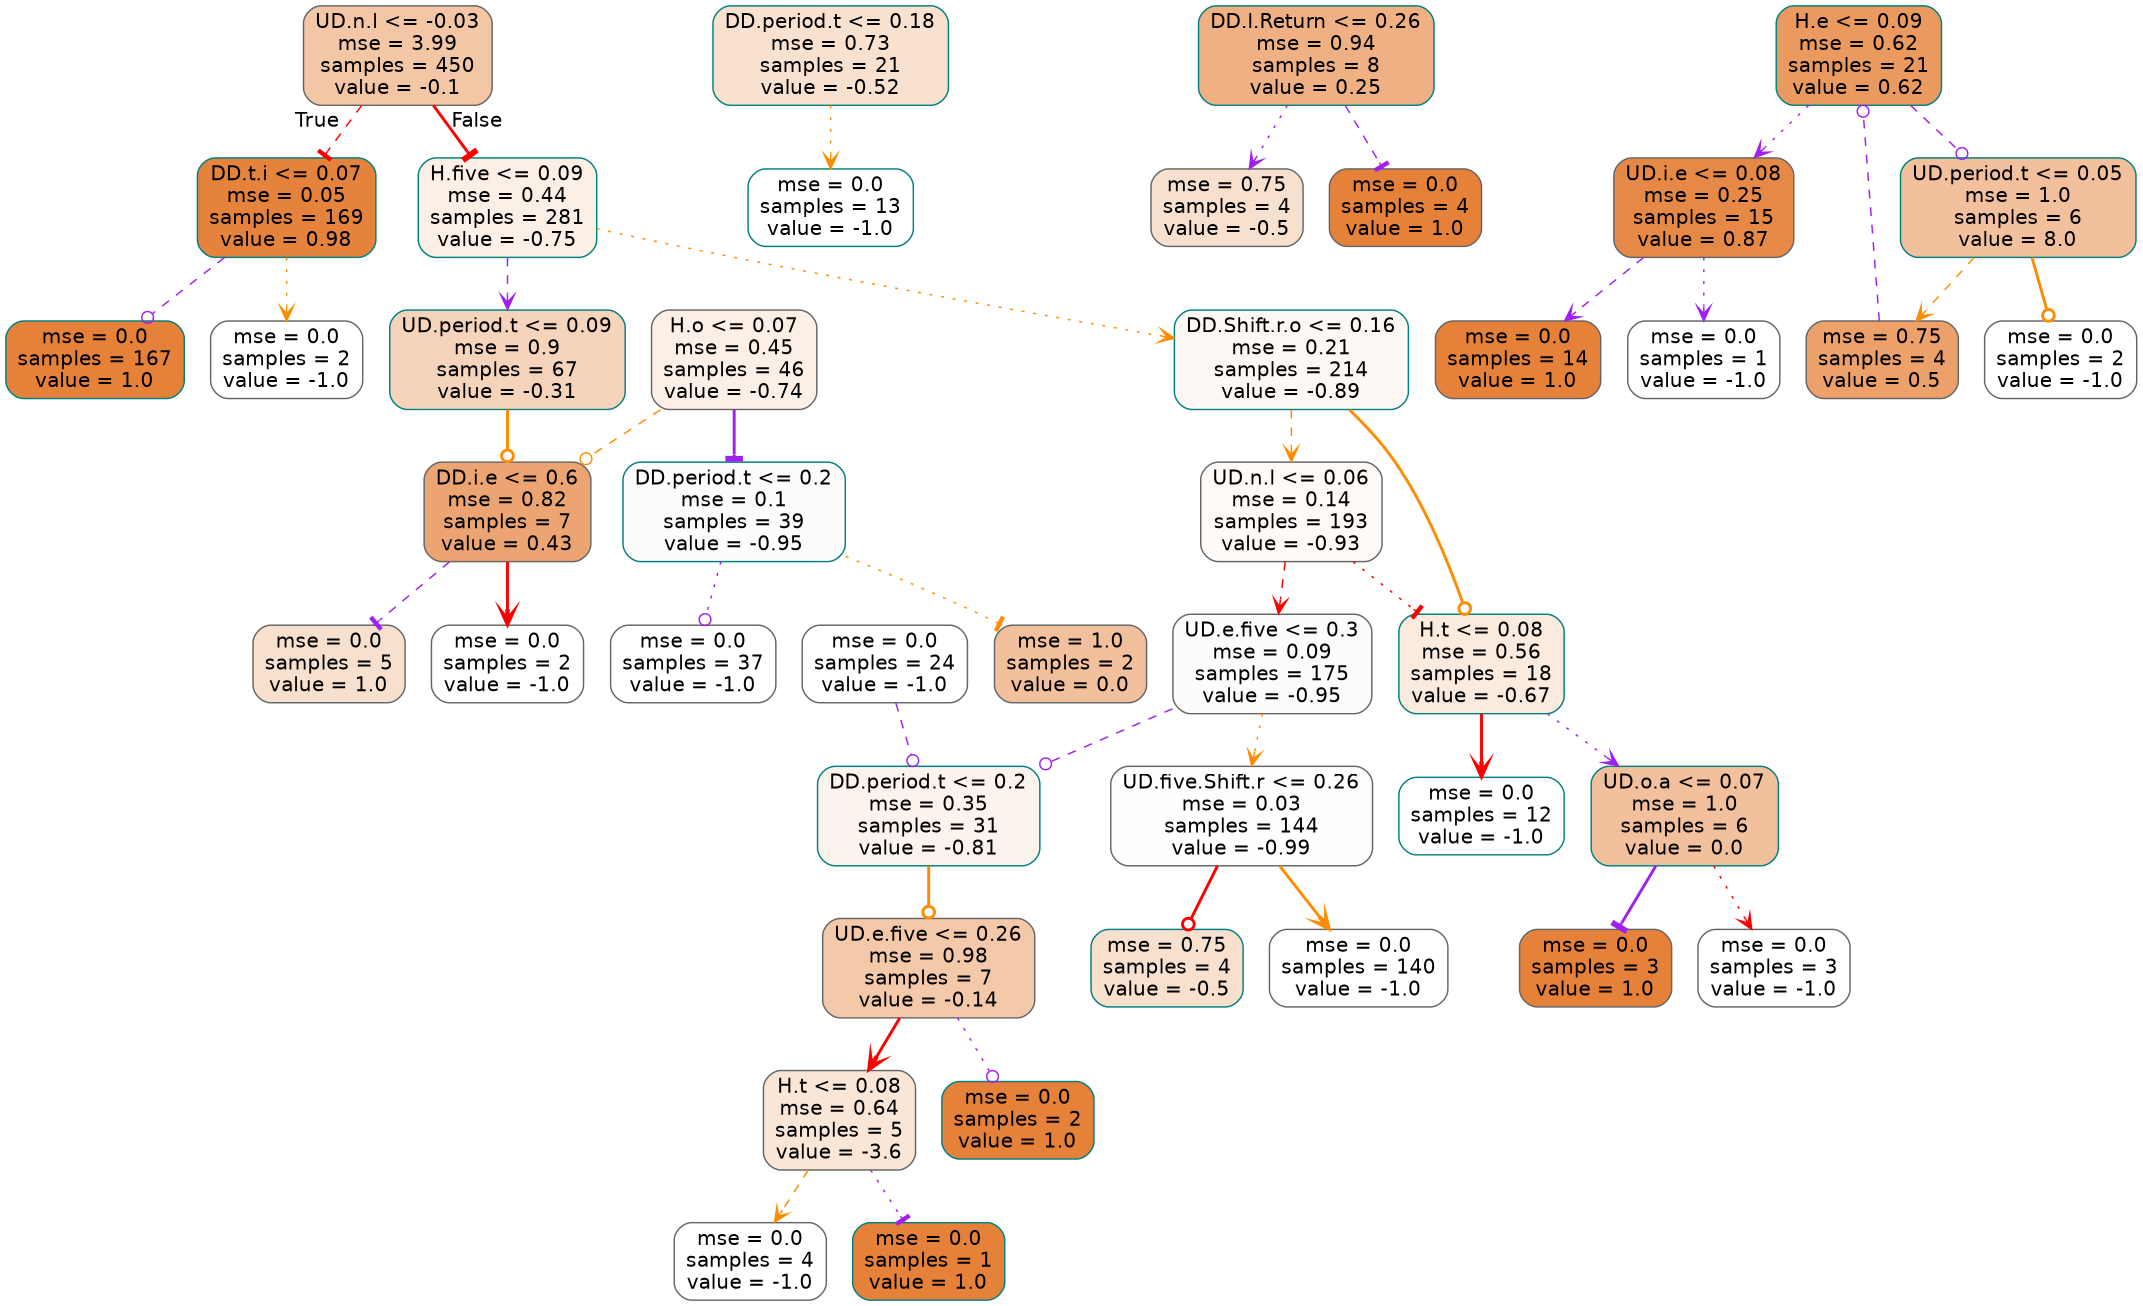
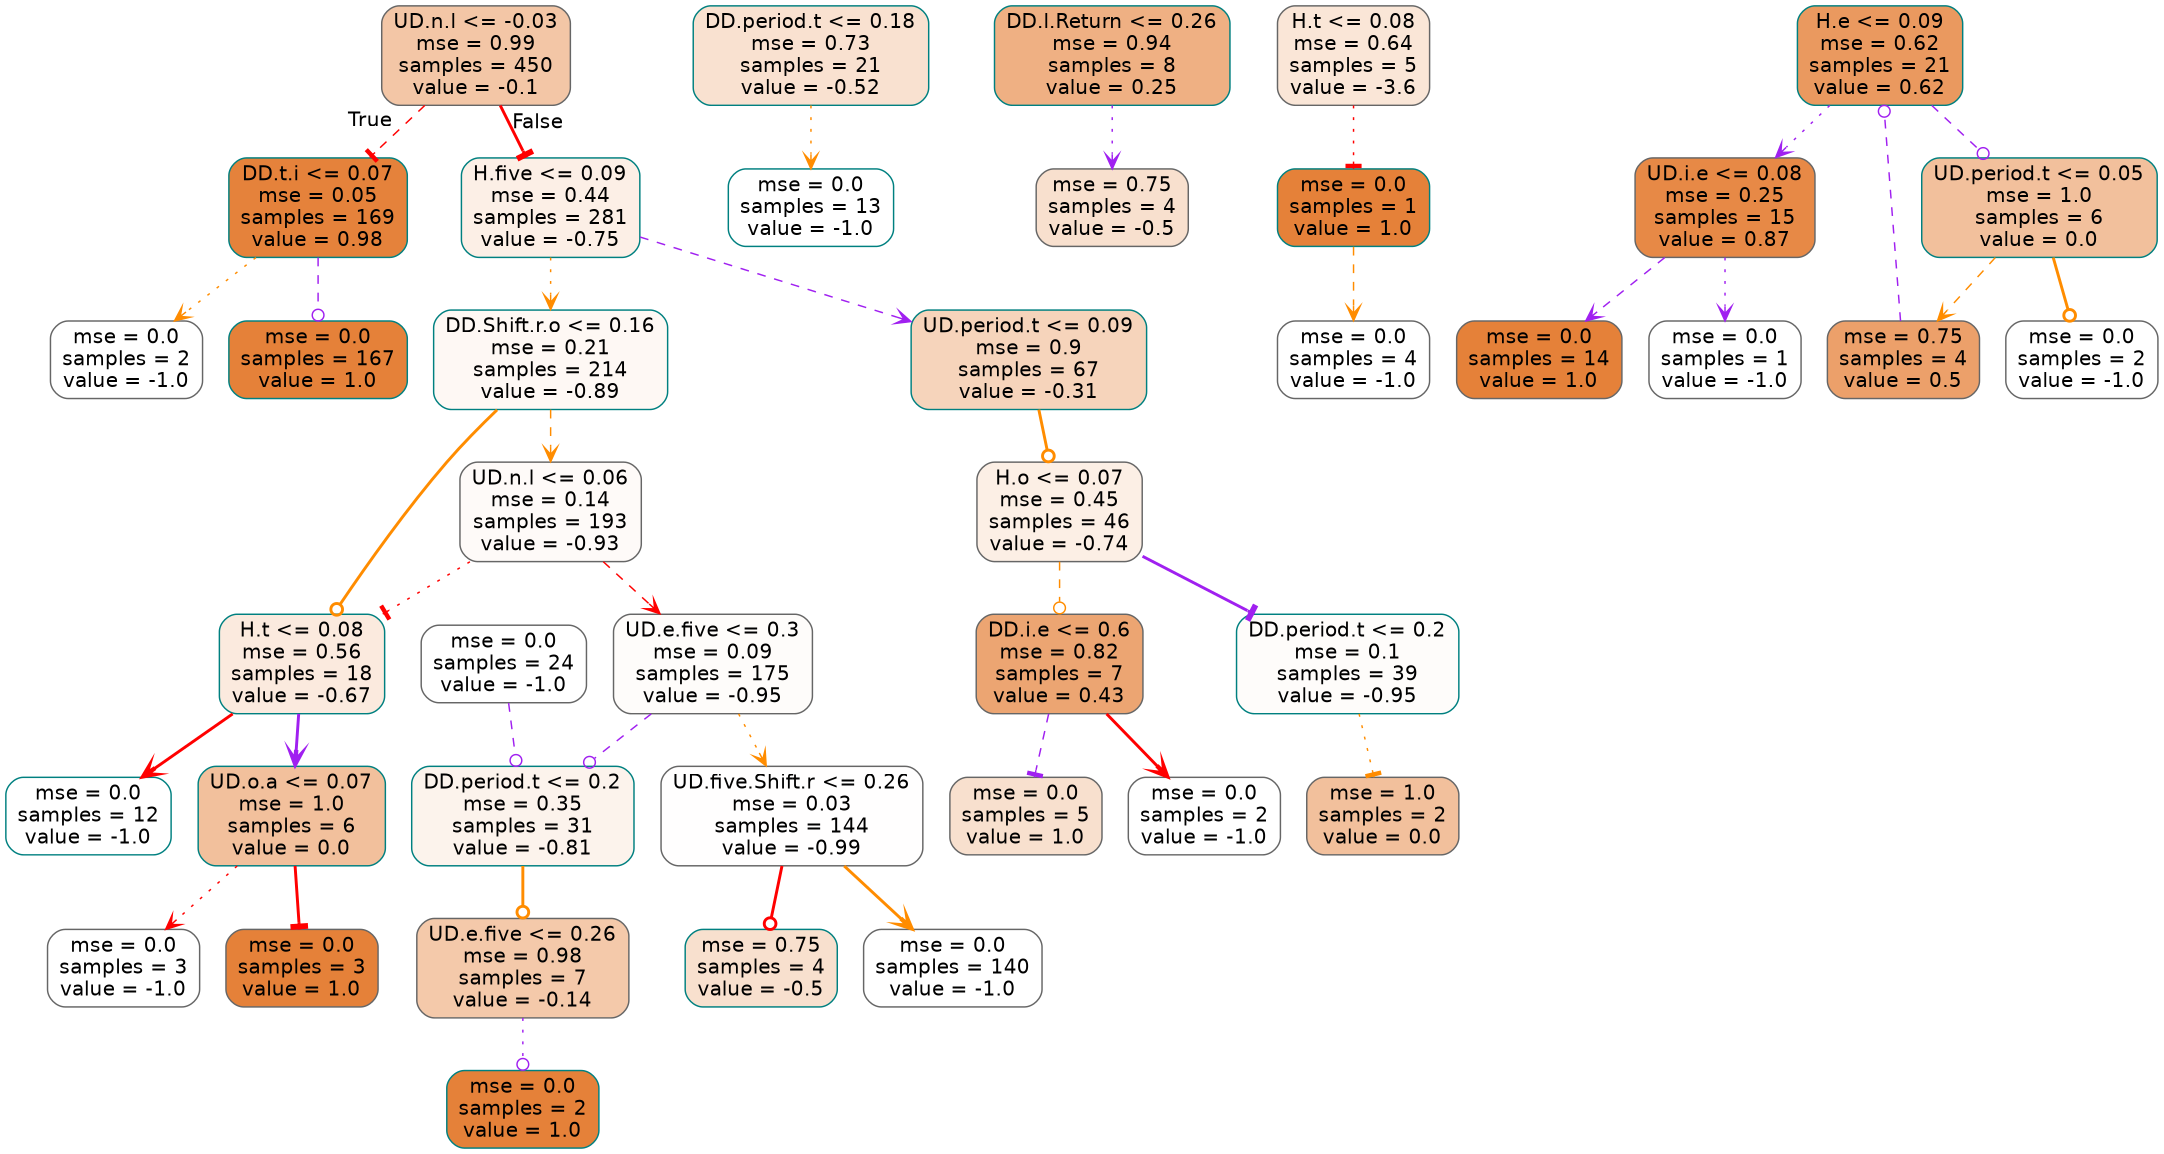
  digraph {
    node [color=gray40 fillcolor="#ffffff" fontname=helvetica shape=box style="filled, rounded"]
    edge [arrowhead=vee color=purple fontname=helvetica style=dashed]
-   n1 [fillcolor="#f3c6a6" label="UD.n.l <= -0.03\nmse = 3.99\nsamples = 450\nvalue = -0.1"]
+   n1 [fillcolor="#f3c6a6" label="UD.n.l <= -0.03\nmse = 0.99\nsamples = 450\nvalue = -0.1"]
    n2 [color=teal fillcolor="#e5823b" label="DD.t.i <= 0.07\nmse = 0.05\nsamples = 169\nvalue = 0.98"]
    n3 [color=teal fillcolor="#fcefe6" label="H.five <= 0.09\nmse = 0.44\nsamples = 281\nvalue = -0.75"]
    n4 [label="mse = 0.0\nsamples = 2\nvalue = -1.0"]
    n5 [color=teal fillcolor="#e58139" label="mse = 0.0\nsamples = 167\nvalue = 1.0"]
    n6 [color=teal fillcolor="#fef8f4" label="DD.Shift.r.o <= 0.16\nmse = 0.21\nsamples = 214\nvalue = -0.89"]
    n7 [color=teal fillcolor="#f6d4bb" label="UD.period.t <= 0.09\nmse = 0.9\nsamples = 67\nvalue = -0.31"]
    n8 [fillcolor="#fefaf8" label="UD.n.l <= 0.06\nmse = 0.14\nsamples = 193\nvalue = -0.93"]
    n9 [color=teal fillcolor="#fbeade" label="H.t <= 0.08\nmse = 0.56\nsamples = 18\nvalue = -0.67"]
    n10 [fillcolor="#fcefe5" label="H.o <= 0.07\nmse = 0.45\nsamples = 46\nvalue = -0.74"]
    n11 [color=teal fillcolor="#f9e1d0" label="DD.period.t <= 0.18\nmse = 0.73\nsamples = 21\nvalue = -0.52"]
    n12 [color=teal label="mse = 0.0\nsamples = 13\nvalue = -1.0"]
    n13 [fillcolor="#fefcfa" label="UD.e.five <= 0.3\nmse = 0.09\nsamples = 175\nvalue = -0.95"]
    n14 [color=teal fillcolor="#efb083" label="DD.l.Return <= 0.26\nmse = 0.94\nsamples = 8\nvalue = 0.25"]
    n15 [fillcolor="#f8e0ce" label="mse = 0.75\nsamples = 4\nvalue = -0.5"]
-   n16 [fillcolor="#e58139" label="mse = 0.0\nsamples = 4\nvalue = 1.0"]
    n17 [color=teal label="mse = 0.0\nsamples = 12\nvalue = -1.0"]
    n18 [color=teal fillcolor="#f2c09c" label="UD.o.a <= 0.07\nmse = 1.0\nsamples = 6\nvalue = 0.0"]
    n19 [color=teal fillcolor="#fcf3ec" label="DD.period.t <= 0.2\nmse = 0.35\nsamples = 31\nvalue = -0.81"]
    n20 [fillcolor="#fffefe" label="UD.five.Shift.r <= 0.26\nmse = 0.03\nsamples = 144\nvalue = -0.99"]
    n21 [label="mse = 0.0\nsamples = 3\nvalue = -1.0"]
    n22 [fillcolor="#e58139" label="mse = 0.0\nsamples = 3\nvalue = 1.0"]
    n23 [fillcolor="#f4c9aa" label="UD.e.five <= 0.26\nmse = 0.98\nsamples = 7\nvalue = -0.14"]
    n24 [color=teal fillcolor="#f8e0ce" label="mse = 0.75\nsamples = 4\nvalue = -0.5"]
    n25 [label="mse = 0.0\nsamples = 140\nvalue = -1.0"]
    n26 [fillcolor="#fae6d7" label="H.t <= 0.08\nmse = 0.64\nsamples = 5\nvalue = -3.6"]
    n27 [color=teal fillcolor="#e58139" label="mse = 0.0\nsamples = 2\nvalue = 1.0"]
    n28 [label="mse = 0.0\nsamples = 24\nvalue = -1.0"]
    n29 [label="mse = 0.0\nsamples = 4\nvalue = -1.0"]
    n30 [color=teal fillcolor="#e58139" label="mse = 0.0\nsamples = 1\nvalue = 1.0"]
    n31 [color=teal fillcolor="#ea995f" label="H.e <= 0.09\nmse = 0.62\nsamples = 21\nvalue = 0.62"]
    n32 [fillcolor="#e78946" label="UD.i.e <= 0.08\nmse = 0.25\nsamples = 15\nvalue = 0.87"]
-   n33 [color=teal fillcolor="#f2c09c" label="UD.period.t <= 0.05\nmse = 1.0\nsamples = 6\nvalue = 8.0"]
+   n33 [color=teal fillcolor="#f2c09c" label="UD.period.t <= 0.05\nmse = 1.0\nsamples = 6\nvalue = 0.0"]
    n34 [fillcolor="#eca572" label="DD.i.e <= 0.6\nmse = 0.82\nsamples = 7\nvalue = 0.43"]
    n35 [color=teal fillcolor="#fefcfa" label="DD.period.t <= 0.2\nmse = 0.1\nsamples = 39\nvalue = -0.95"]
    n36 [fillcolor="#e58139" label="mse = 0.0\nsamples = 14\nvalue = 1.0"]
    n37 [label="mse = 0.0\nsamples = 1\nvalue = -1.0"]
    n38 [fillcolor="#eca06a" label="mse = 0.75\nsamples = 4\nvalue = 0.5"]
    n39 [label="mse = 0.0\nsamples = 2\nvalue = -1.0"]
    n40 [fillcolor="#f8e0ce" label="mse = 0.0\nsamples = 5\nvalue = 1.0"]
    n41 [label="mse = 0.0\nsamples = 2\nvalue = -1.0"]
    n42 [fillcolor="#f2c09c" label="mse = 1.0\nsamples = 2\nvalue = 0.0"]
-   n43 [label="mse = 0.0\nsamples = 37\nvalue = -1.0"]
    n1 -> n2 [arrowhead=tee color=red headlabel=True labelangle=45 labeldistance=2.5]
    n1 -> n3 [arrowhead=tee color=red headlabel=False labelangle=-45 labeldistance=2.5 style=bold]
    n2 -> n4 [color=darkorange style=dotted]
    n2 -> n5 [arrowhead=odot]
    n3 -> n6 [color=darkorange style=dotted]
    n3 -> n7
    n6 -> n8 [color=darkorange]
    n6 -> n9 [arrowhead=odot color=darkorange style=bold]
-   n7 -> n34 [arrowhead=odot color=darkorange style=bold]
+   n7 -> n10 [arrowhead=odot color=darkorange style=bold]
    n8 -> n9 [arrowhead=tee color=red style=dotted]
    n8 -> n13 [color=red]
    n9 -> n17 [color=red style=bold]
-   n9 -> n18 [style=dotted]
+   n9 -> n18 [style=bold]
    n10 -> n34 [arrowhead=odot color=darkorange]
    n10 -> n35 [arrowhead=tee style=bold]
    n11 -> n12 [color=darkorange style=dotted]
    n13 -> n19 [arrowhead=odot]
    n13 -> n20 [color=darkorange style=dotted]
    n14 -> n15 [style=dotted]
-   n14 -> n16 [arrowhead=tee]
    n18 -> n21 [color=red style=dotted]
-   n18 -> n22 [arrowhead=tee style=bold]
+   n18 -> n22 [arrowhead=tee color=red style=bold]
    n19 -> n23 [arrowhead=odot color=darkorange style=bold]
    n20 -> n24 [arrowhead=odot color=red style=bold]
    n20 -> n25 [color=darkorange style=bold]
-   n23 -> n26 [color=red style=bold]
    n23 -> n27 [arrowhead=odot style=dotted]
-   n26 -> n29 [color=darkorange]
-   n26 -> n30 [arrowhead=tee style=dotted]
+   n30 -> n29 [color=darkorange]
+   n26 -> n30 [arrowhead=tee color=red style=dotted]
    n28 -> n19 [arrowhead=odot]
    n31 -> n32 [style=dotted]
    n31 -> n33 [arrowhead=odot]
    n32 -> n36
    n32 -> n37 [style=dotted]
    n33 -> n38 [color=darkorange]
    n33 -> n39 [arrowhead=odot color=darkorange style=bold]
    n34 -> n40 [arrowhead=tee]
    n34 -> n41 [color=red style=bold]
    n35 -> n42 [arrowhead=tee color=darkorange style=dotted]
-   n35 -> n43 [arrowhead=odot style=dotted]
    n38 -> n31 [arrowhead=odot]
  }
